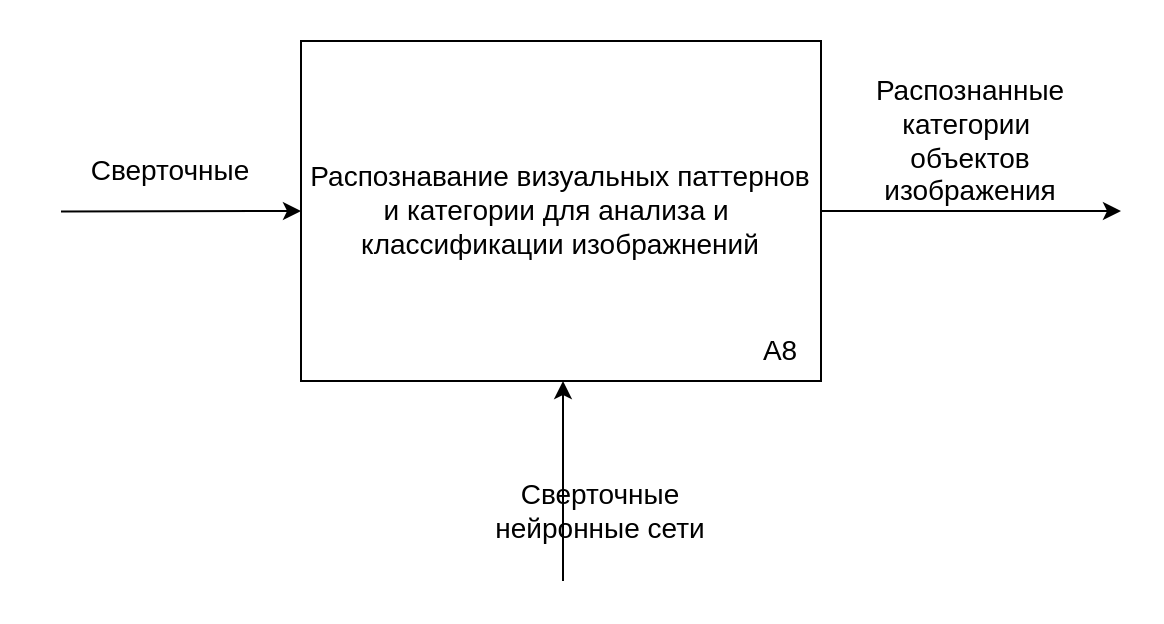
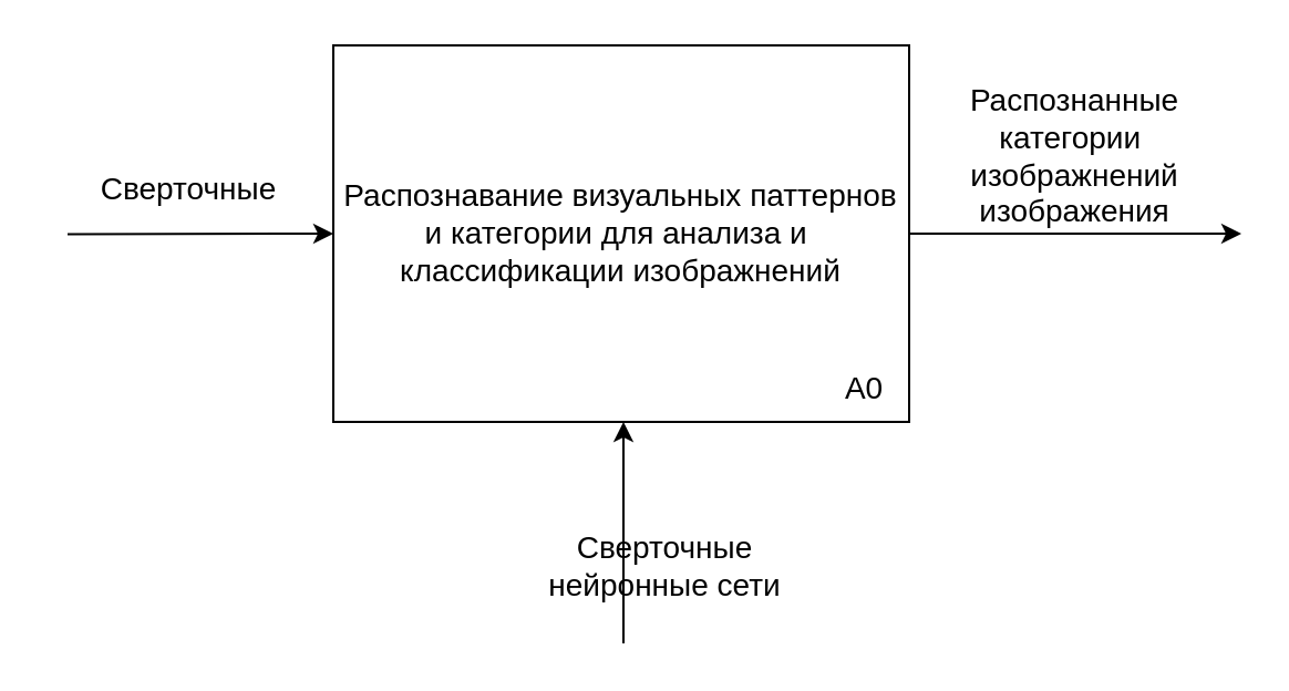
  <mxCell id="0" />
  <mxCell id="1" parent="0" />
  <mxCell id="2" value="&lt;font style=&quot;font-size: 14px;&quot;&gt;Распознавание визуальных паттернов и категории для анализа и&amp;nbsp; классификации изображнений&lt;/font&gt;" style="rounded=0;whiteSpace=wrap;html=1;" vertex="1" parent="1"><mxGeometry x="150" y="20" width="260" height="170" as="geometry" /></mxCell>
  <mxCell id="3" value="" style="endArrow=classic;html=1;rounded=0;entryX=0;entryY=0.5;entryDx=0;entryDy=0;" edge="1" parent="1" target="2"><mxGeometry width="50" height="50" relative="1" as="geometry"><mxPoint x="30" y="105.25" as="sourcePoint" /><mxPoint x="150" y="104.75" as="targetPoint" /></mxGeometry></mxCell>
- <mxCell id="4" value="&lt;font style=&quot;font-size: 14px;&quot;&gt;A8&lt;/font&gt;" style="text;html=1;align=center;verticalAlign=middle;whiteSpace=wrap;rounded=0;" vertex="1" parent="1"><mxGeometry x="360" y="160" width="60" height="30" as="geometry" /></mxCell>
+ <mxCell id="4" value="&lt;font style=&quot;font-size: 14px;&quot;&gt;A0&lt;/font&gt;" style="text;html=1;align=center;verticalAlign=middle;whiteSpace=wrap;rounded=0;" vertex="1" parent="1"><mxGeometry x="360" y="160" width="60" height="30" as="geometry" /></mxCell>
  <mxCell id="5" value="" style="endArrow=classic;html=1;rounded=0;entryX=0.25;entryY=1;entryDx=0;entryDy=0;" edge="1" parent="1"><mxGeometry width="50" height="50" relative="1" as="geometry"><mxPoint x="281" y="290" as="sourcePoint" /><mxPoint x="281" y="190" as="targetPoint" /></mxGeometry></mxCell>
  <mxCell id="6" value="&lt;font style=&quot;font-size: 14px;&quot;&gt;Сверточные нейронные сети&lt;/font&gt;" style="text;html=1;align=center;verticalAlign=middle;whiteSpace=wrap;rounded=0;" vertex="1" parent="1"><mxGeometry x="235" y="240" width="130" height="30" as="geometry" /></mxCell>
  <mxCell id="7" value="&lt;span style=&quot;font-size: 14px;&quot;&gt;Сверточные&lt;/span&gt;" style="text;html=1;align=center;verticalAlign=middle;whiteSpace=wrap;rounded=0;" vertex="1" parent="1"><mxGeometry x="20" y="70" width="130" height="30" as="geometry" /></mxCell>
  <mxCell id="8" value="" style="endArrow=classic;html=1;rounded=0;exitX=1;exitY=0.5;exitDx=0;exitDy=0;" edge="1" parent="1" source="2"><mxGeometry width="50" height="50" relative="1" as="geometry"><mxPoint x="460" y="120" as="sourcePoint" /><mxPoint x="560" y="105" as="targetPoint" /></mxGeometry></mxCell>
- <mxCell id="9" value="&lt;font style=&quot;font-size: 14px;&quot;&gt;Распознанные категории&amp;nbsp; объектов изображения&lt;/font&gt;" style="text;html=1;align=center;verticalAlign=middle;whiteSpace=wrap;rounded=0;" vertex="1" parent="1"><mxGeometry x="420" y="40" width="130" height="60" as="geometry" /></mxCell>
+ <mxCell id="9" value="&lt;font style=&quot;font-size: 14px;&quot;&gt;Распознанные категории&amp;nbsp; изображнений изображения&lt;/font&gt;" style="text;html=1;align=center;verticalAlign=middle;whiteSpace=wrap;rounded=0;" vertex="1" parent="1"><mxGeometry x="420" y="40" width="130" height="60" as="geometry" /></mxCell>
